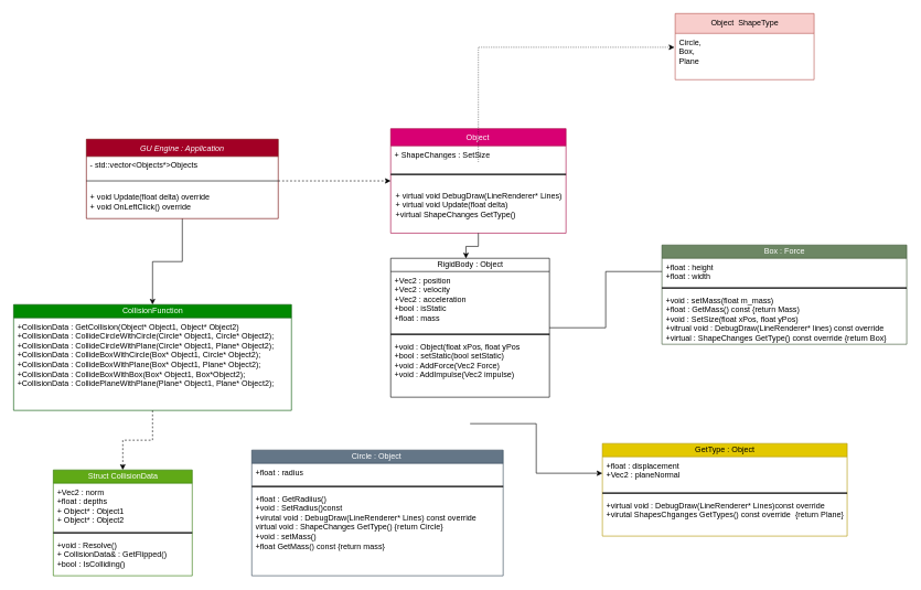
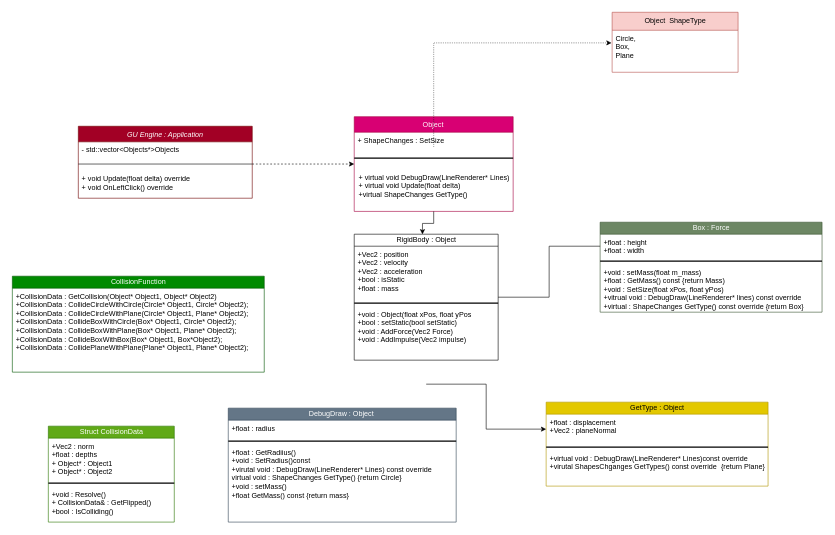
  <mxCell id="0" />
  <mxCell id="1" parent="0" />
- <mxCell id="2" style="edgeStyle=orthogonalEdgeStyle;rounded=0;orthogonalLoop=1;jettySize=auto;html=1;" parent="1" source="3" target="16" edge="1"><mxGeometry relative="1" as="geometry" /></mxCell>
  <mxCell id="3" value="GU Engine : Application" style="swimlane;fontStyle=2;align=center;verticalAlign=top;childLayout=stackLayout;horizontal=1;startSize=26;horizontalStack=0;resizeParent=1;resizeLast=0;collapsible=1;marginBottom=0;rounded=0;shadow=0;strokeWidth=1;fillColor=#a20025;fontColor=#ffffff;strokeColor=#6F0000;" parent="1" vertex="1"><mxGeometry x="130" y="210" width="290" height="120" as="geometry"><mxRectangle x="230" y="140" width="160" height="26" as="alternateBounds" /></mxGeometry></mxCell>
  <mxCell id="4" value="- std::vector&lt;Objects*&gt;Objects" style="text;align=left;verticalAlign=top;spacingLeft=4;spacingRight=4;overflow=hidden;rotatable=0;points=[[0,0.5],[1,0.5]];portConstraint=eastwest;" parent="3" vertex="1"><mxGeometry y="26" width="290" height="26" as="geometry" /></mxCell>
  <mxCell id="5" value="" style="line;html=1;strokeWidth=1;align=left;verticalAlign=middle;spacingTop=-1;spacingLeft=3;spacingRight=3;rotatable=0;labelPosition=right;points=[];portConstraint=eastwest;" parent="3" vertex="1"><mxGeometry y="52" width="290" height="22" as="geometry" /></mxCell>
  <mxCell id="6" value="+ void Update(float delta) override &#10;+ void OnLeftClick() override " style="text;align=left;verticalAlign=top;spacingLeft=4;spacingRight=4;overflow=hidden;rotatable=0;points=[[0,0.5],[1,0.5]];portConstraint=eastwest;" parent="3" vertex="1"><mxGeometry y="74" width="290" height="36" as="geometry" /></mxCell>
  <mxCell id="7" value="Object&amp;nbsp;" style="swimlane;fontStyle=0;childLayout=stackLayout;horizontal=1;startSize=26;fillColor=#d80073;horizontalStack=0;resizeParent=1;resizeParentMax=0;resizeLast=0;collapsible=1;marginBottom=0;html=1;strokeColor=#A50040;fontColor=#ffffff;" parent="1" vertex="1"><mxGeometry x="590" y="194" width="265" height="158" as="geometry" /></mxCell>
  <mxCell id="8" value="+ ShapeChanges : SetSize" style="text;strokeColor=none;fillColor=none;align=left;verticalAlign=top;spacingLeft=4;spacingRight=4;overflow=hidden;rotatable=0;points=[[0,0.5],[1,0.5]];portConstraint=eastwest;whiteSpace=wrap;html=1;" parent="7" vertex="1"><mxGeometry y="26" width="265" height="24" as="geometry" /></mxCell>
  <mxCell id="9" value="" style="line;strokeWidth=2;html=1;" parent="7" vertex="1"><mxGeometry y="50" width="265" height="38" as="geometry" /></mxCell>
  <mxCell id="10" value="&lt;div style=&quot;text-align: left;&quot;&gt;&lt;span style=&quot;background-color: initial;&quot;&gt;+ virtual void DebugDraw(LineRenderer* Lines)&lt;/span&gt;&lt;/div&gt;&lt;div&gt;&lt;div style=&quot;text-align: left;&quot;&gt;&lt;span style=&quot;background-color: initial;&quot;&gt;+ virtual void Update(float delta)&lt;/span&gt;&lt;/div&gt;&lt;div style=&quot;text-align: left;&quot;&gt;&lt;span style=&quot;background-color: initial;&quot;&gt;+virtual ShapeChanges GetType()&amp;nbsp;&lt;/span&gt;&lt;/div&gt;&lt;div&gt;&lt;br&gt;&lt;/div&gt;&lt;/div&gt;" style="text;html=1;align=center;verticalAlign=middle;resizable=0;points=[];autosize=1;strokeColor=none;fillColor=none;" parent="7" vertex="1"><mxGeometry y="88" width="265" height="70" as="geometry" /></mxCell>
  <mxCell id="11" style="edgeStyle=orthogonalEdgeStyle;rounded=0;orthogonalLoop=1;jettySize=auto;html=1;entryX=0;entryY=0.5;entryDx=0;entryDy=0;dashed=1;" parent="1" source="5" target="7" edge="1"><mxGeometry relative="1" as="geometry" /></mxCell>
  <mxCell id="12" value="Object&amp;nbsp; ShapeType" style="swimlane;fontStyle=0;childLayout=stackLayout;horizontal=1;startSize=30;fillColor=#f8cecc;horizontalStack=0;resizeParent=1;resizeParentMax=0;resizeLast=0;collapsible=1;marginBottom=0;html=1;strokeColor=#b85450;" parent="1" vertex="1"><mxGeometry x="1020" y="20" width="210" height="100" as="geometry" /></mxCell>
  <mxCell id="13" value="Circle,&lt;div&gt;Box,&amp;nbsp;&lt;/div&gt;&lt;div&gt;Plane&lt;/div&gt;" style="text;strokeColor=none;fillColor=none;align=left;verticalAlign=top;spacingLeft=4;spacingRight=4;overflow=hidden;rotatable=0;points=[[0,0.5],[1,0.5]];portConstraint=eastwest;whiteSpace=wrap;html=1;" parent="12" vertex="1"><mxGeometry y="30" width="210" height="70" as="geometry" /></mxCell>
  <mxCell id="14" style="edgeStyle=orthogonalEdgeStyle;rounded=0;orthogonalLoop=1;jettySize=auto;html=1;entryX=-0.005;entryY=0.3;entryDx=0;entryDy=0;entryPerimeter=0;dashed=1;dashPattern=1 2;" parent="1" source="9" target="13" edge="1"><mxGeometry relative="1" as="geometry" /></mxCell>
- <mxCell id="15" style="edgeStyle=orthogonalEdgeStyle;rounded=0;orthogonalLoop=1;jettySize=auto;html=1;entryX=0.5;entryY=0;entryDx=0;entryDy=0;dashed=1;" parent="1" source="16" target="18" edge="1"><mxGeometry relative="1" as="geometry" /></mxCell>
  <mxCell id="16" value="CollisionFunction" style="swimlane;fontStyle=0;childLayout=stackLayout;horizontal=1;startSize=20;fillColor=#008a00;horizontalStack=0;resizeParent=1;resizeParentMax=0;resizeLast=0;collapsible=1;marginBottom=0;html=1;fontColor=#ffffff;strokeColor=#005700;" parent="1" vertex="1"><mxGeometry x="20" y="460" width="420" height="160" as="geometry" /></mxCell>
  <mxCell id="17" value="+CollisionData : GetCollision(Object* Object1, Object* Object2)&lt;div&gt;+&lt;span style=&quot;background-color: initial;&quot;&gt;CollisionData : CollideCircleWithCircle(Circle* Object1, Circle* Object2);&lt;/span&gt;&lt;/div&gt;&lt;div&gt;+CollisionData : CollideCircleWithPlane(Circle* Object1, Plane* Object2);&lt;/div&gt;&lt;div&gt;+CollisionData : CollideBoxWithCircle(Box* Object1, Circle* Object2);&lt;/div&gt;&lt;div&gt;+CollisionData : CollideBoxWithPlane(Box* Object1, Plane* Object2);&lt;/div&gt;&lt;div&gt;+CollisionData : CollideBoxWithBox(Box* Object1, Box*Object2);&lt;/div&gt;&lt;div&gt;+CollisionData : CollidePlaneWithPlane(Plane* Object1, Plane* Object2);&lt;/div&gt;" style="text;strokeColor=none;fillColor=none;align=left;verticalAlign=top;spacingLeft=4;spacingRight=4;overflow=hidden;rotatable=0;points=[[0,0.5],[1,0.5]];portConstraint=eastwest;whiteSpace=wrap;html=1;" parent="16" vertex="1"><mxGeometry y="20" width="420" height="140" as="geometry" /></mxCell>
  <mxCell id="18" value="Struct CollisionData" style="swimlane;fontStyle=0;childLayout=stackLayout;horizontal=1;startSize=20;fillColor=#60a917;horizontalStack=0;resizeParent=1;resizeParentMax=0;resizeLast=0;collapsible=1;marginBottom=0;html=1;fontColor=#ffffff;strokeColor=#2D7600;" parent="1" vertex="1"><mxGeometry x="80" y="710" width="210" height="160" as="geometry" /></mxCell>
  <mxCell id="19" value="+Vec2 : norm&amp;nbsp;&lt;div&gt;+float : depths&lt;/div&gt;&lt;div&gt;+ Object* : Object1&amp;nbsp;&lt;/div&gt;&lt;div&gt;+ Object* : Object2&lt;/div&gt;&lt;div&gt;&lt;br&gt;&lt;/div&gt;" style="text;strokeColor=none;fillColor=none;align=left;verticalAlign=top;spacingLeft=4;spacingRight=4;overflow=hidden;rotatable=0;points=[[0,0.5],[1,0.5]];portConstraint=eastwest;whiteSpace=wrap;html=1;" parent="18" vertex="1"><mxGeometry y="20" width="210" height="70" as="geometry" /></mxCell>
  <mxCell id="20" value="" style="line;strokeWidth=2;html=1;" parent="18" vertex="1"><mxGeometry y="90" width="210" height="10" as="geometry" /></mxCell>
  <mxCell id="21" value="+void : Resolve()&lt;div&gt;+ CollisionData&amp;amp; : GetFlipped()&lt;/div&gt;&lt;div&gt;+bool : IsColliding()&amp;nbsp;&lt;/div&gt;" style="text;strokeColor=none;fillColor=none;align=left;verticalAlign=top;spacingLeft=4;spacingRight=4;overflow=hidden;rotatable=0;points=[[0,0.5],[1,0.5]];portConstraint=eastwest;whiteSpace=wrap;html=1;" parent="18" vertex="1"><mxGeometry y="100" width="210" height="60" as="geometry" /></mxCell>
  <mxCell id="22" value="Box : Force" style="swimlane;fontStyle=0;childLayout=stackLayout;horizontal=1;startSize=20;fillColor=#6d8764;horizontalStack=0;resizeParent=1;resizeParentMax=0;resizeLast=0;collapsible=1;marginBottom=0;html=1;strokeColor=#3A5431;fontColor=#ffffff;" parent="1" vertex="1"><mxGeometry x="1000" y="370" width="370" height="150" as="geometry" /></mxCell>
  <mxCell id="23" value="+float : height&lt;div&gt;+float : width&amp;nbsp;&lt;/div&gt;" style="text;strokeColor=none;fillColor=none;align=left;verticalAlign=top;spacingLeft=4;spacingRight=4;overflow=hidden;rotatable=0;points=[[0,0.5],[1,0.5]];portConstraint=eastwest;whiteSpace=wrap;html=1;" parent="22" vertex="1"><mxGeometry y="20" width="370" height="40" as="geometry" /></mxCell>
  <mxCell id="24" value="" style="line;strokeWidth=2;html=1;" parent="22" vertex="1"><mxGeometry y="60" width="370" height="10" as="geometry" /></mxCell>
  <mxCell id="25" value="+void : setMass(float m_mass)&lt;div&gt;+float : GetMass() const {return Mass)&lt;/div&gt;&lt;div&gt;+void : SetSize(float xPos, float yPos)&lt;/div&gt;&lt;div&gt;+vitrual void : DebugDraw(LineRenderer* lines) const override&lt;/div&gt;&lt;div&gt;+virtual : ShapeChanges GetType() const override {return Box}&lt;/div&gt;" style="text;strokeColor=none;fillColor=none;align=left;verticalAlign=top;spacingLeft=4;spacingRight=4;overflow=hidden;rotatable=0;points=[[0,0.5],[1,0.5]];portConstraint=eastwest;whiteSpace=wrap;html=1;" parent="22" vertex="1"><mxGeometry y="70" width="370" height="80" as="geometry" /></mxCell>
- <mxCell id="26" value="Circle : Object&amp;nbsp;" style="swimlane;fontStyle=0;childLayout=stackLayout;horizontal=1;startSize=20;fillColor=#647687;horizontalStack=0;resizeParent=1;resizeParentMax=0;resizeLast=0;collapsible=1;marginBottom=0;html=1;strokeColor=#314354;fontColor=#ffffff;" parent="1" vertex="1"><mxGeometry x="380" y="680" width="380" height="190" as="geometry" /></mxCell>
+ <mxCell id="26" value="DebugDraw : Object&amp;nbsp;" style="swimlane;fontStyle=0;childLayout=stackLayout;horizontal=1;startSize=20;fillColor=#647687;horizontalStack=0;resizeParent=1;resizeParentMax=0;resizeLast=0;collapsible=1;marginBottom=0;html=1;strokeColor=#314354;fontColor=#ffffff;" parent="1" vertex="1"><mxGeometry x="380" y="680" width="380" height="190" as="geometry" /></mxCell>
  <mxCell id="27" value="+float : radius" style="text;strokeColor=none;fillColor=none;align=left;verticalAlign=top;spacingLeft=4;spacingRight=4;overflow=hidden;rotatable=0;points=[[0,0.5],[1,0.5]];portConstraint=eastwest;whiteSpace=wrap;html=1;" parent="26" vertex="1"><mxGeometry y="20" width="380" height="30" as="geometry" /></mxCell>
  <mxCell id="28" value="" style="line;strokeWidth=2;html=1;" parent="26" vertex="1"><mxGeometry y="50" width="380" height="10" as="geometry" /></mxCell>
  <mxCell id="29" value="+float : GetRadiius()&lt;div&gt;+void : SetRadius()const&lt;/div&gt;&lt;div&gt;+virutal void : DebugDraw(LineRenderer* Lines) const override&lt;/div&gt;&lt;div&gt;virtual void : ShapeChanges GetType() {return Circle}&lt;/div&gt;&lt;div&gt;+void : setMass()&lt;/div&gt;&lt;div&gt;+float GetMass() const {return mass}&lt;/div&gt;" style="text;strokeColor=none;fillColor=none;align=left;verticalAlign=top;spacingLeft=4;spacingRight=4;overflow=hidden;rotatable=0;points=[[0,0.5],[1,0.5]];portConstraint=eastwest;whiteSpace=wrap;html=1;" parent="26" vertex="1"><mxGeometry y="60" width="380" height="130" as="geometry" /></mxCell>
  <mxCell id="30" value="GetType : Object" style="swimlane;fontStyle=0;childLayout=stackLayout;horizontal=1;startSize=20;fillColor=#e3c800;horizontalStack=0;resizeParent=1;resizeParentMax=0;resizeLast=0;collapsible=1;marginBottom=0;html=1;fontColor=#000000;strokeColor=#B09500;" parent="1" vertex="1"><mxGeometry x="910" y="670" width="370" height="140" as="geometry" /></mxCell>
  <mxCell id="31" value="+float : displacement&amp;nbsp;&lt;div&gt;+Vec2 : planeNormal&lt;/div&gt;" style="text;strokeColor=none;fillColor=none;align=left;verticalAlign=top;spacingLeft=4;spacingRight=4;overflow=hidden;rotatable=0;points=[[0,0.5],[1,0.5]];portConstraint=eastwest;whiteSpace=wrap;html=1;" parent="30" vertex="1"><mxGeometry y="20" width="370" height="50" as="geometry" /></mxCell>
  <mxCell id="32" value="" style="line;strokeWidth=2;html=1;" parent="30" vertex="1"><mxGeometry y="70" width="370" height="10" as="geometry" /></mxCell>
  <mxCell id="33" value="+virtual void : DebugDraw(LineRenderer* Lines)const override&lt;div&gt;+virutal ShapesChganges GetTypes() const override&amp;nbsp; {return Plane}&lt;/div&gt;" style="text;strokeColor=none;fillColor=none;align=left;verticalAlign=top;spacingLeft=4;spacingRight=4;overflow=hidden;rotatable=0;points=[[0,0.5],[1,0.5]];portConstraint=eastwest;whiteSpace=wrap;html=1;" parent="30" vertex="1"><mxGeometry y="80" width="370" height="60" as="geometry" /></mxCell>
  <mxCell id="34" style="edgeStyle=orthogonalEdgeStyle;rounded=0;orthogonalLoop=1;jettySize=auto;html=1;entryX=0;entryY=0.5;entryDx=0;entryDy=0;" edge="1" parent="1" target="31"><mxGeometry relative="1" as="geometry"><mxPoint x="710" y="640" as="sourcePoint" /><Array as="points"><mxPoint x="810" y="640" /><mxPoint x="810" y="715" /></Array></mxGeometry></mxCell>
  <mxCell id="35" style="edgeStyle=orthogonalEdgeStyle;rounded=0;orthogonalLoop=1;jettySize=auto;html=1;entryX=0;entryY=0.5;entryDx=0;entryDy=0;endArrow=none;" edge="1" parent="1" source="36" target="23"><mxGeometry relative="1" as="geometry" /></mxCell>
  <mxCell id="36" value="RigidBody : Object" style="swimlane;fontStyle=0;childLayout=stackLayout;horizontal=1;startSize=20;fillColor=none;horizontalStack=0;resizeParent=1;resizeParentMax=0;resizeLast=0;collapsible=1;marginBottom=0;html=1;" parent="1" vertex="1"><mxGeometry x="590" y="390" width="240" height="210" as="geometry" /></mxCell>
  <mxCell id="37" value="+Vec2 : position&lt;div&gt;+Vec2 : velocity&lt;/div&gt;&lt;div&gt;+Vec2 : acceleration&lt;/div&gt;&lt;div&gt;+bool : isStatic&lt;/div&gt;&lt;div&gt;+float : mass&lt;/div&gt;&lt;div&gt;&lt;br&gt;&lt;/div&gt;" style="text;strokeColor=none;fillColor=none;align=left;verticalAlign=top;spacingLeft=4;spacingRight=4;overflow=hidden;rotatable=0;points=[[0,0.5],[1,0.5]];portConstraint=eastwest;whiteSpace=wrap;html=1;" parent="36" vertex="1"><mxGeometry y="20" width="240" height="90" as="geometry" /></mxCell>
  <mxCell id="38" value="" style="line;strokeWidth=2;html=1;" parent="36" vertex="1"><mxGeometry y="110" width="240" height="10" as="geometry" /></mxCell>
  <mxCell id="39" value="+void : Object(float xPos, float yPos&lt;div&gt;+bool : setStatic(bool setStatic)&amp;nbsp;&lt;/div&gt;&lt;div&gt;+void : AddForce(Vec2 Force)&lt;/div&gt;&lt;div&gt;+void : AddImpulse(Vec2 impulse)&lt;/div&gt;&lt;div&gt;&lt;br&gt;&lt;/div&gt;" style="text;strokeColor=none;fillColor=none;align=left;verticalAlign=top;spacingLeft=4;spacingRight=4;overflow=hidden;rotatable=0;points=[[0,0.5],[1,0.5]];portConstraint=eastwest;whiteSpace=wrap;html=1;" parent="36" vertex="1"><mxGeometry y="120" width="240" height="90" as="geometry" /></mxCell>
  <mxCell id="40" style="edgeStyle=orthogonalEdgeStyle;rounded=0;orthogonalLoop=1;jettySize=auto;html=1;entryX=0.474;entryY=0.001;entryDx=0;entryDy=0;entryPerimeter=0;" parent="1" source="10" target="36" edge="1"><mxGeometry relative="1" as="geometry" /></mxCell>
